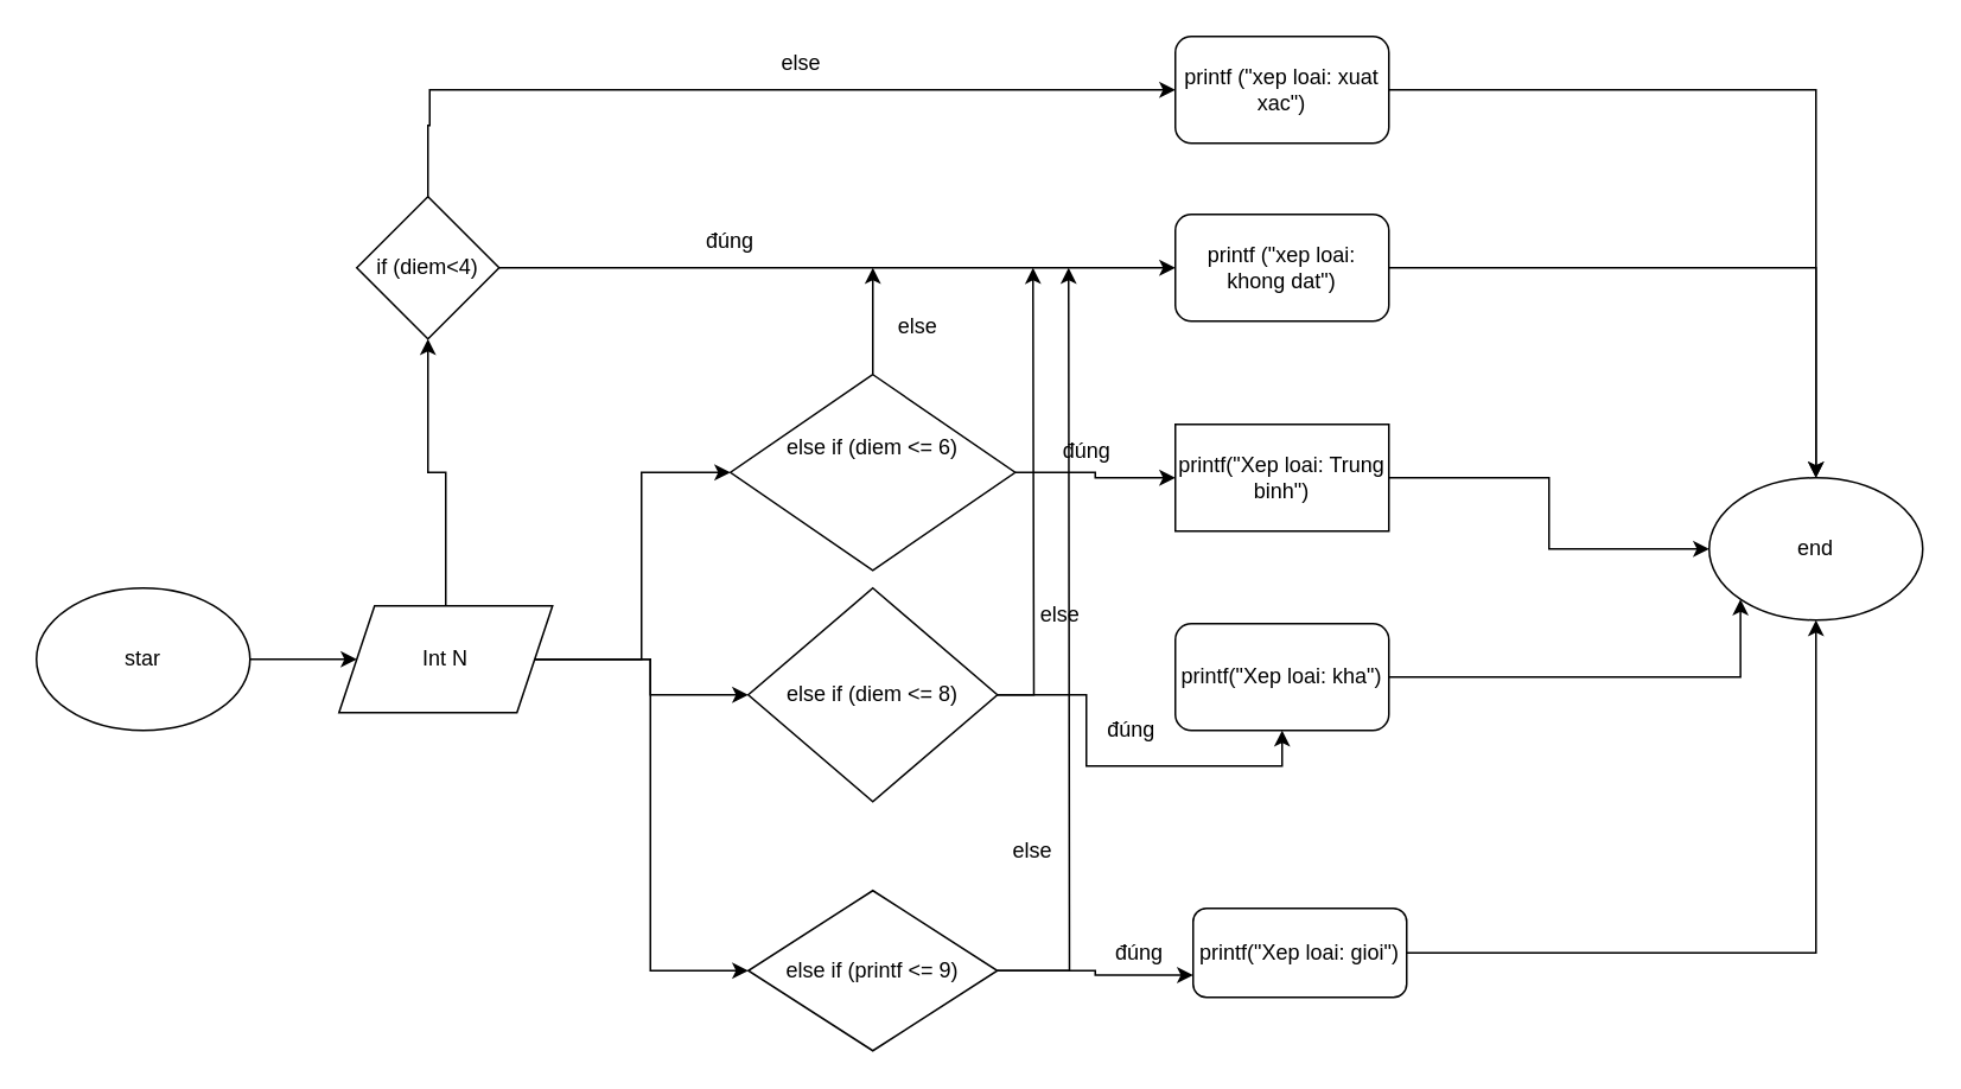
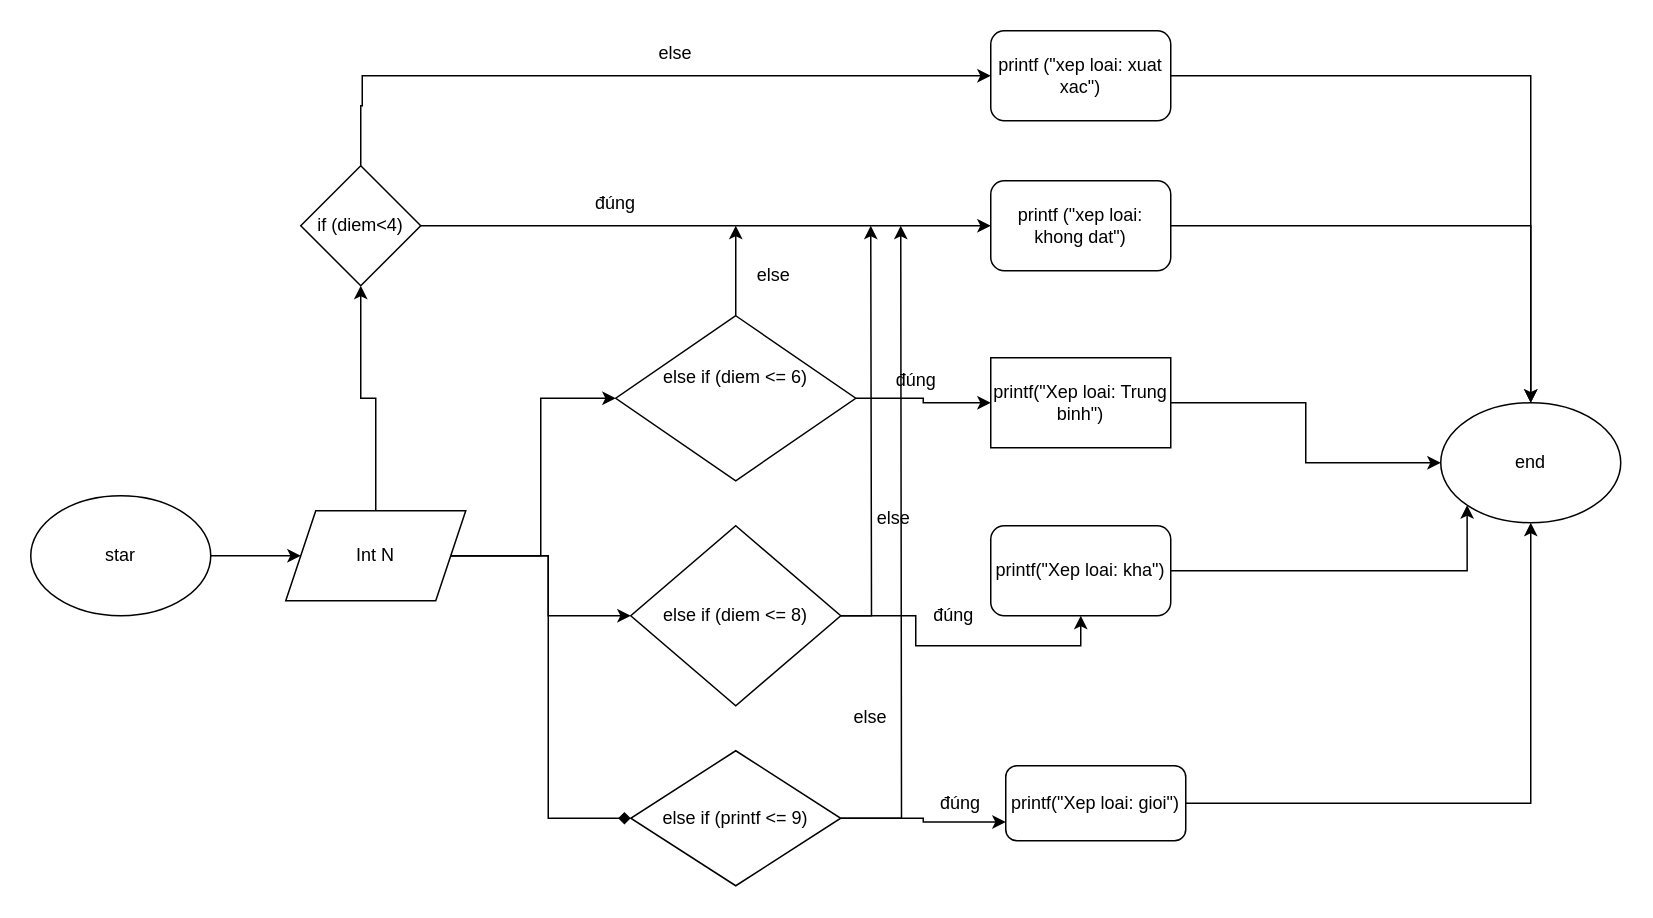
  <mxCell id="0" />
  <mxCell id="1" parent="0" />
  <mxCell id="2" style="edgeStyle=orthogonalEdgeStyle;rounded=0;orthogonalLoop=1;jettySize=auto;html=1;entryX=0;entryY=0.5;entryDx=0;entryDy=0;" edge="1" parent="1" source="3" target="8"><mxGeometry relative="1" as="geometry" /></mxCell>
  <mxCell id="3" value="star" style="ellipse;whiteSpace=wrap;html=1;" vertex="1" parent="1"><mxGeometry x="20" y="330" width="120" height="80" as="geometry" /></mxCell>
  <mxCell id="4" style="edgeStyle=orthogonalEdgeStyle;rounded=0;orthogonalLoop=1;jettySize=auto;html=1;entryX=0.5;entryY=1;entryDx=0;entryDy=0;" edge="1" parent="1" source="8" target="11"><mxGeometry relative="1" as="geometry"><mxPoint x="200" y="160" as="targetPoint" /></mxGeometry></mxCell>
  <mxCell id="5" style="edgeStyle=orthogonalEdgeStyle;rounded=0;orthogonalLoop=1;jettySize=auto;html=1;entryX=0;entryY=0.5;entryDx=0;entryDy=0;" edge="1" parent="1" source="8" target="16"><mxGeometry relative="1" as="geometry" /></mxCell>
  <mxCell id="6" style="edgeStyle=orthogonalEdgeStyle;rounded=0;orthogonalLoop=1;jettySize=auto;html=1;entryX=0;entryY=0.5;entryDx=0;entryDy=0;" edge="1" parent="1" source="8" target="21"><mxGeometry relative="1" as="geometry" /></mxCell>
- <mxCell id="7" style="edgeStyle=orthogonalEdgeStyle;rounded=0;orthogonalLoop=1;jettySize=auto;html=1;entryX=0;entryY=0.5;entryDx=0;entryDy=0;" edge="1" parent="1" source="8" target="30"><mxGeometry relative="1" as="geometry" /></mxCell>
+ <mxCell id="7" style="edgeStyle=orthogonalEdgeStyle;rounded=0;orthogonalLoop=1;jettySize=auto;html=1;entryX=0;entryY=0.5;entryDx=0;entryDy=0;endArrow=diamond;" edge="1" parent="1" source="8" target="30"><mxGeometry relative="1" as="geometry" /></mxCell>
  <mxCell id="8" value="Int N" style="shape=parallelogram;perimeter=parallelogramPerimeter;whiteSpace=wrap;html=1;fixedSize=1;" vertex="1" parent="1"><mxGeometry x="190" y="340" width="120" height="60" as="geometry" /></mxCell>
  <mxCell id="9" style="edgeStyle=orthogonalEdgeStyle;rounded=0;orthogonalLoop=1;jettySize=auto;html=1;" edge="1" parent="1" source="11" target="13"><mxGeometry relative="1" as="geometry" /></mxCell>
  <mxCell id="10" style="edgeStyle=orthogonalEdgeStyle;rounded=0;orthogonalLoop=1;jettySize=auto;html=1;exitX=0.5;exitY=0;exitDx=0;exitDy=0;entryX=0;entryY=0.5;entryDx=0;entryDy=0;" edge="1" parent="1" source="11" target="37"><mxGeometry relative="1" as="geometry"><mxPoint x="240" y="30" as="targetPoint" /><Array as="points"><mxPoint x="240" y="70" /><mxPoint x="241" y="70" /><mxPoint x="241" y="50" /></Array></mxGeometry></mxCell>
  <mxCell id="11" value="if (diem&amp;lt;4)" style="rhombus;whiteSpace=wrap;html=1;" vertex="1" parent="1"><mxGeometry x="200" y="110" width="80" height="80" as="geometry" /></mxCell>
  <mxCell id="12" style="edgeStyle=orthogonalEdgeStyle;rounded=0;orthogonalLoop=1;jettySize=auto;html=1;" edge="1" parent="1" source="13" target="39"><mxGeometry relative="1" as="geometry" /></mxCell>
  <mxCell id="13" value="printf (&quot;xep loai: khong dat&quot;)" style="rounded=1;whiteSpace=wrap;html=1;" vertex="1" parent="1"><mxGeometry x="660" y="120" width="120" height="60" as="geometry" /></mxCell>
  <mxCell id="14" style="edgeStyle=orthogonalEdgeStyle;rounded=0;orthogonalLoop=1;jettySize=auto;html=1;entryX=0;entryY=0.5;entryDx=0;entryDy=0;" edge="1" parent="1" source="16" target="18"><mxGeometry relative="1" as="geometry" /></mxCell>
  <mxCell id="15" style="edgeStyle=orthogonalEdgeStyle;rounded=0;orthogonalLoop=1;jettySize=auto;html=1;" edge="1" parent="1" source="16"><mxGeometry relative="1" as="geometry"><mxPoint x="490" y="150" as="targetPoint" /></mxGeometry></mxCell>
  <mxCell id="16" value="&lt;span class=&quot;hljs-keyword&quot;&gt;else&lt;/span&gt; &lt;span class=&quot;hljs-keyword&quot;&gt;if&lt;/span&gt; (diem &amp;lt;= &lt;span class=&quot;hljs-number&quot;&gt;6&lt;/span&gt;)&lt;div&gt;&lt;br&gt;&lt;div&gt;&lt;br&gt;&lt;/div&gt;&lt;/div&gt;" style="rhombus;whiteSpace=wrap;html=1;" vertex="1" parent="1"><mxGeometry x="410" y="210" width="160" height="110" as="geometry" /></mxCell>
  <mxCell id="17" style="edgeStyle=orthogonalEdgeStyle;rounded=0;orthogonalLoop=1;jettySize=auto;html=1;entryX=0;entryY=0.5;entryDx=0;entryDy=0;" edge="1" parent="1" source="18" target="39"><mxGeometry relative="1" as="geometry" /></mxCell>
  <mxCell id="18" value="&lt;span class=&quot;hljs-built_in&quot;&gt;printf&lt;/span&gt;(&lt;span class=&quot;hljs-string&quot;&gt;&quot;Xep loai: Trung binh&quot;)&lt;/span&gt;" style="whiteSpace=wrap;html=1;" vertex="1" parent="1"><mxGeometry x="660" y="238" width="120" height="60" as="geometry" /></mxCell>
  <mxCell id="19" style="edgeStyle=orthogonalEdgeStyle;rounded=0;orthogonalLoop=1;jettySize=auto;html=1;" edge="1" parent="1" source="21"><mxGeometry relative="1" as="geometry"><mxPoint x="580" y="150" as="targetPoint" /></mxGeometry></mxCell>
  <mxCell id="20" style="edgeStyle=orthogonalEdgeStyle;rounded=0;orthogonalLoop=1;jettySize=auto;html=1;entryX=0.5;entryY=1;entryDx=0;entryDy=0;" edge="1" parent="1" source="21" target="26"><mxGeometry relative="1" as="geometry" /></mxCell>
- <mxCell id="21" value="&lt;span class=&quot;hljs-keyword&quot;&gt;else&lt;/span&gt; &lt;span class=&quot;hljs-keyword&quot;&gt;if&lt;/span&gt; (diem &amp;lt;= &lt;span class=&quot;hljs-number&quot;&gt;8&lt;/span&gt;)" style="rhombus;whiteSpace=wrap;html=1;" vertex="1" parent="1"><mxGeometry x="420" y="330" width="140" height="120" as="geometry" /></mxCell>
+ <mxCell id="21" value="&lt;span class=&quot;hljs-keyword&quot;&gt;else&lt;/span&gt; &lt;span class=&quot;hljs-keyword&quot;&gt;if&lt;/span&gt; (diem &amp;lt;= &lt;span class=&quot;hljs-number&quot;&gt;8&lt;/span&gt;)" style="rhombus;whiteSpace=wrap;html=1;" vertex="1" parent="1"><mxGeometry x="420" y="350" width="140" height="120" as="geometry" /></mxCell>
  <mxCell id="22" value="đúng" style="text;html=1;align=center;verticalAlign=middle;resizable=0;points=[];autosize=1;strokeColor=none;fillColor=none;" vertex="1" parent="1"><mxGeometry x="585" y="238" width="50" height="30" as="geometry" /></mxCell>
  <mxCell id="23" value="else" style="text;html=1;align=center;verticalAlign=middle;resizable=0;points=[];autosize=1;strokeColor=none;fillColor=none;" vertex="1" parent="1"><mxGeometry x="490" y="168" width="50" height="30" as="geometry" /></mxCell>
  <mxCell id="24" value="else" style="text;html=1;align=center;verticalAlign=middle;resizable=0;points=[];autosize=1;strokeColor=none;fillColor=none;" vertex="1" parent="1"><mxGeometry x="570" y="330" width="50" height="30" as="geometry" /></mxCell>
  <mxCell id="25" style="edgeStyle=orthogonalEdgeStyle;rounded=0;orthogonalLoop=1;jettySize=auto;html=1;entryX=0;entryY=1;entryDx=0;entryDy=0;" edge="1" parent="1" source="26" target="39"><mxGeometry relative="1" as="geometry" /></mxCell>
  <mxCell id="26" value="&lt;span class=&quot;hljs-built_in&quot;&gt;printf&lt;/span&gt;(&lt;span class=&quot;hljs-string&quot;&gt;&quot;Xep loai: kha&quot;)&lt;/span&gt;" style="rounded=1;whiteSpace=wrap;html=1;" vertex="1" parent="1"><mxGeometry x="660" y="350" width="120" height="60" as="geometry" /></mxCell>
  <mxCell id="27" value="đúng" style="text;html=1;align=center;verticalAlign=middle;resizable=0;points=[];autosize=1;strokeColor=none;fillColor=none;" vertex="1" parent="1"><mxGeometry x="610" y="395" width="50" height="30" as="geometry" /></mxCell>
  <mxCell id="28" style="edgeStyle=orthogonalEdgeStyle;rounded=0;orthogonalLoop=1;jettySize=auto;html=1;" edge="1" parent="1" source="30"><mxGeometry relative="1" as="geometry"><mxPoint x="600" y="150" as="targetPoint" /></mxGeometry></mxCell>
  <mxCell id="29" style="edgeStyle=orthogonalEdgeStyle;rounded=0;orthogonalLoop=1;jettySize=auto;html=1;entryX=0;entryY=0.75;entryDx=0;entryDy=0;" edge="1" parent="1" source="30" target="33"><mxGeometry relative="1" as="geometry"><mxPoint x="650" y="545" as="targetPoint" /></mxGeometry></mxCell>
  <mxCell id="30" value="&lt;span class=&quot;hljs-keyword&quot;&gt;else&lt;/span&gt; &lt;span class=&quot;hljs-keyword&quot;&gt;if&lt;/span&gt; (printf &amp;lt;= &lt;span class=&quot;hljs-number&quot;&gt;9&lt;/span&gt;)" style="rhombus;whiteSpace=wrap;html=1;" vertex="1" parent="1"><mxGeometry x="420" y="500" width="140" height="90" as="geometry" /></mxCell>
  <mxCell id="31" value="else&lt;div&gt;&lt;br&gt;&lt;/div&gt;" style="text;html=1;align=center;verticalAlign=middle;whiteSpace=wrap;rounded=0;" vertex="1" parent="1"><mxGeometry x="550" y="470" width="60" height="30" as="geometry" /></mxCell>
  <mxCell id="32" style="edgeStyle=orthogonalEdgeStyle;rounded=0;orthogonalLoop=1;jettySize=auto;html=1;exitX=1;exitY=0.5;exitDx=0;exitDy=0;entryX=0.5;entryY=1;entryDx=0;entryDy=0;" edge="1" parent="1" source="33" target="39"><mxGeometry relative="1" as="geometry" /></mxCell>
  <mxCell id="33" value="&lt;span class=&quot;hljs-built_in&quot;&gt;printf&lt;/span&gt;(&lt;span class=&quot;hljs-string&quot;&gt;&quot;Xep loai: gioi&quot;)&lt;/span&gt;" style="rounded=1;whiteSpace=wrap;html=1;" vertex="1" parent="1"><mxGeometry x="670" y="510" width="120" height="50" as="geometry" /></mxCell>
  <mxCell id="34" value="đúng" style="text;html=1;align=center;verticalAlign=middle;whiteSpace=wrap;rounded=0;" vertex="1" parent="1"><mxGeometry x="610" y="520" width="60" height="30" as="geometry" /></mxCell>
  <mxCell id="35" value="đúng" style="text;html=1;align=center;verticalAlign=middle;whiteSpace=wrap;rounded=0;" vertex="1" parent="1"><mxGeometry x="380" y="120" width="60" height="30" as="geometry" /></mxCell>
  <mxCell id="36" style="edgeStyle=orthogonalEdgeStyle;rounded=0;orthogonalLoop=1;jettySize=auto;html=1;entryX=0.5;entryY=0;entryDx=0;entryDy=0;" edge="1" parent="1" source="37" target="39"><mxGeometry relative="1" as="geometry" /></mxCell>
  <mxCell id="37" value="printf (&quot;xep loai: xuat xac&quot;)" style="rounded=1;whiteSpace=wrap;html=1;" vertex="1" parent="1"><mxGeometry x="660" y="20" width="120" height="60" as="geometry" /></mxCell>
  <mxCell id="38" value="else" style="text;html=1;align=center;verticalAlign=middle;whiteSpace=wrap;rounded=0;" vertex="1" parent="1"><mxGeometry x="420" y="20" width="60" height="30" as="geometry" /></mxCell>
  <mxCell id="39" value="end" style="ellipse;whiteSpace=wrap;html=1;" vertex="1" parent="1"><mxGeometry x="960" y="268" width="120" height="80" as="geometry" /></mxCell>
